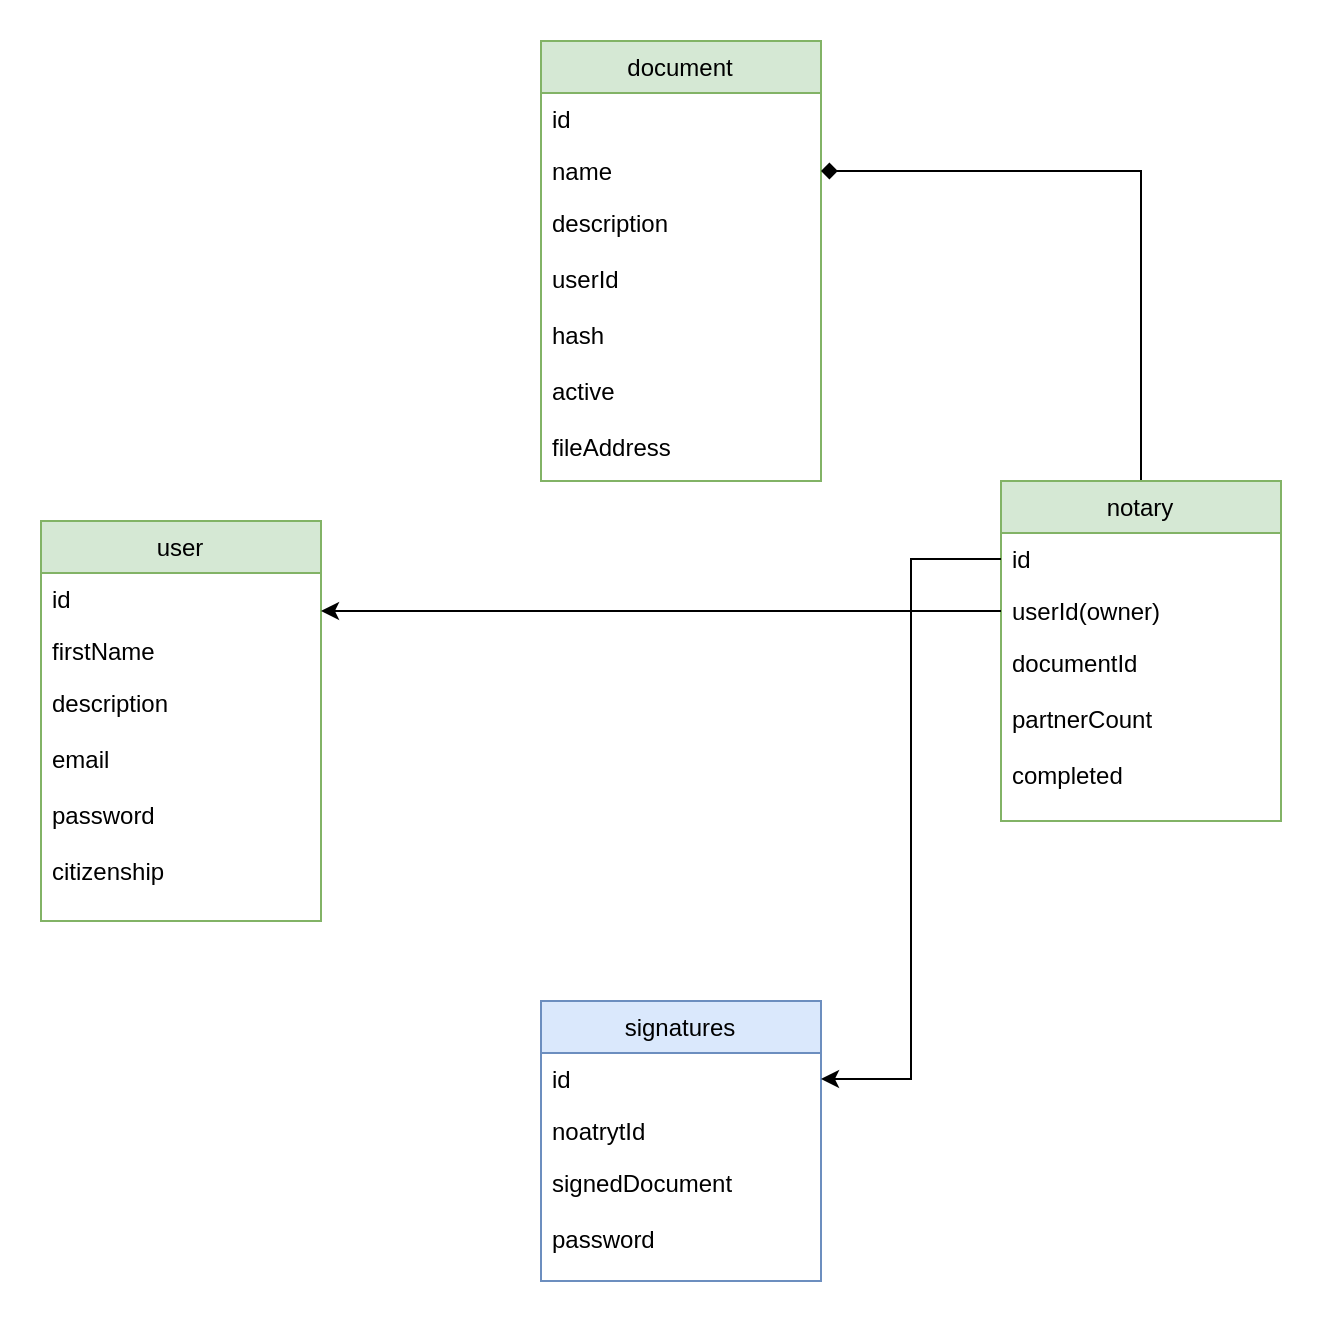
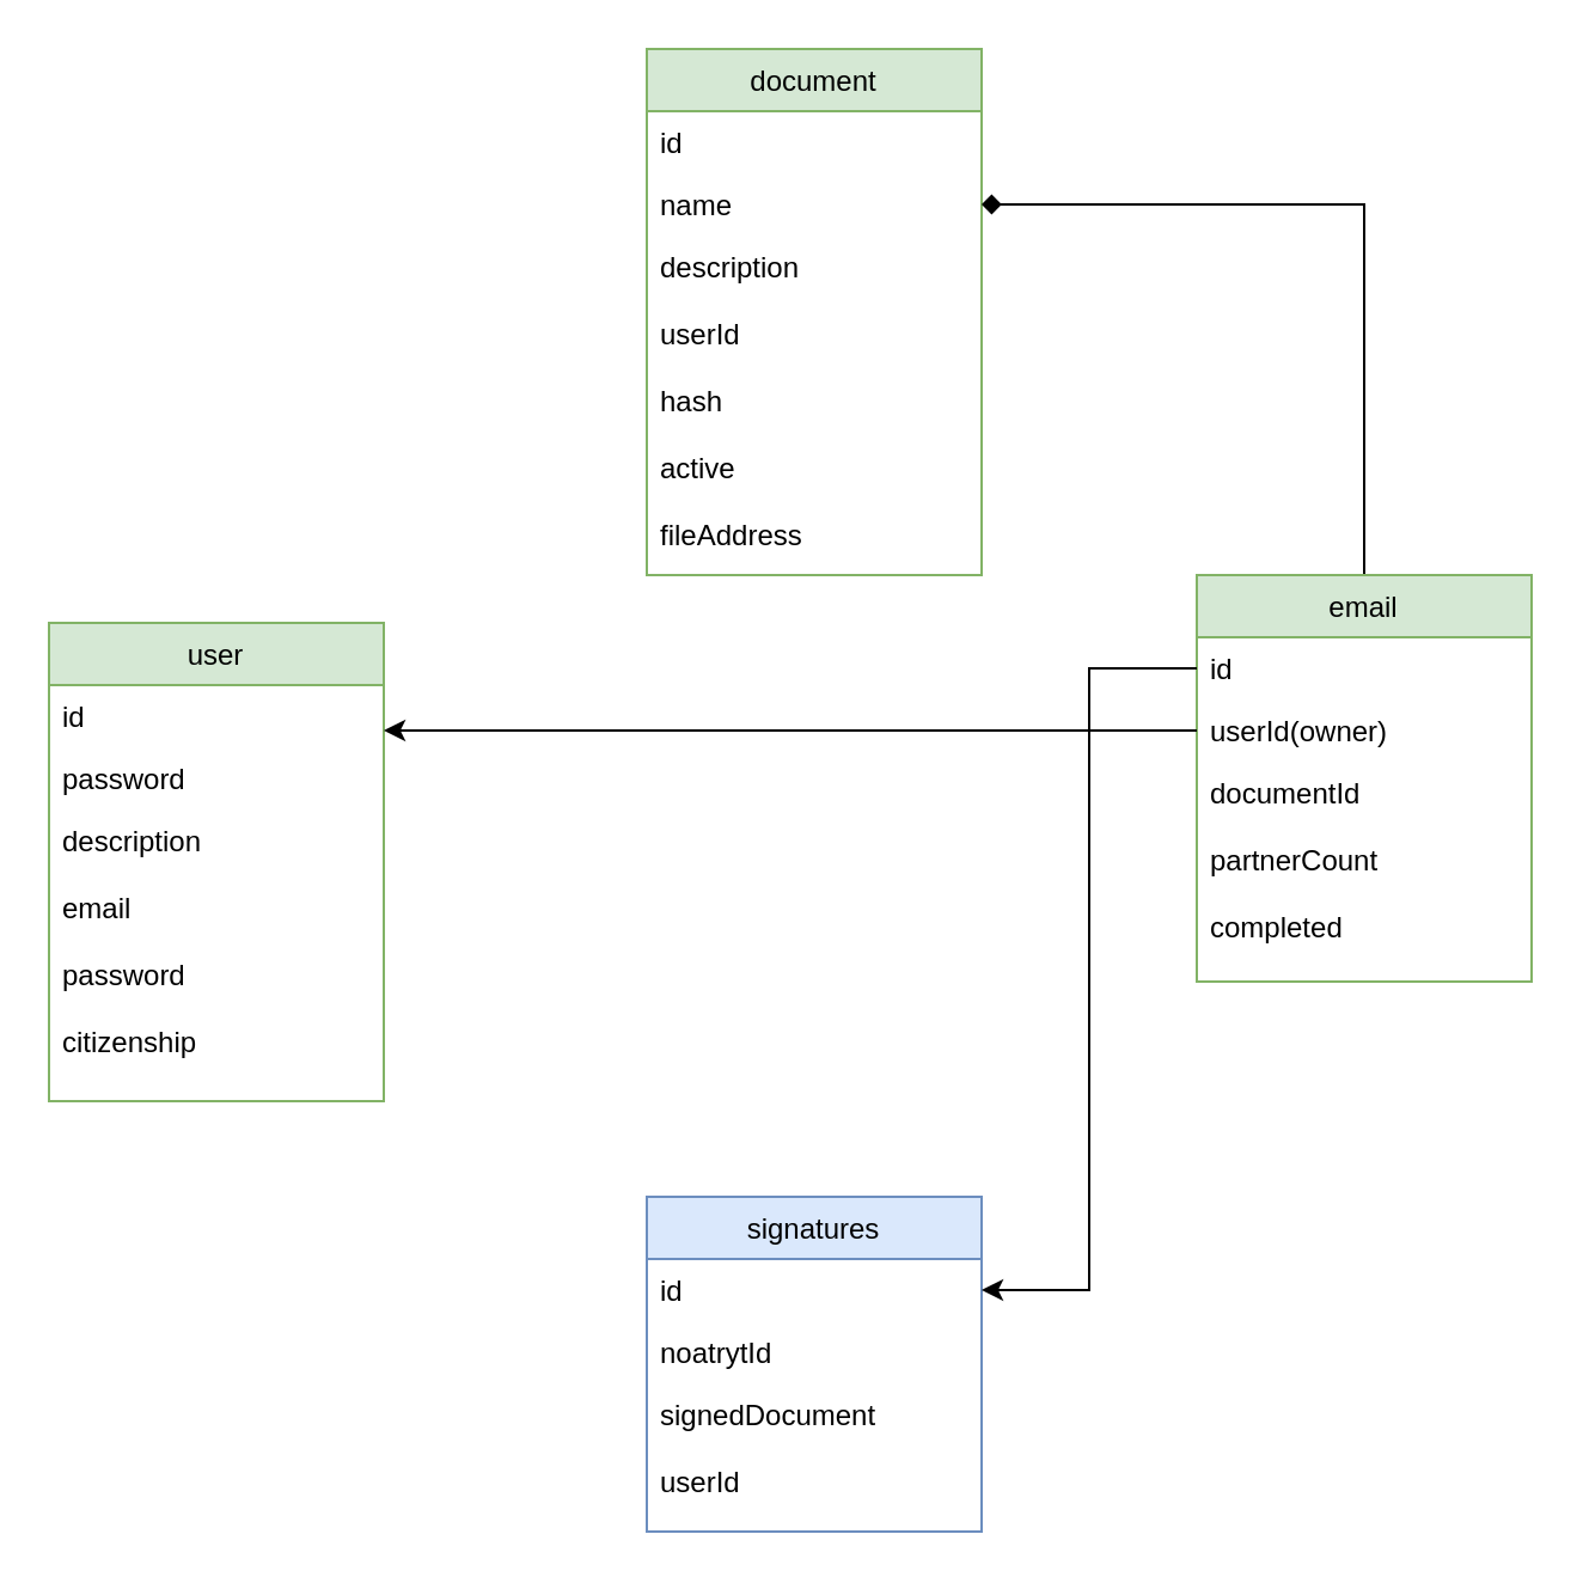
  <mxCell id="0" />
  <mxCell id="1" parent="0" />
  <mxCell id="2" value="document" style="swimlane;fontStyle=0;childLayout=stackLayout;horizontal=1;startSize=26;fillColor=#d5e8d4;horizontalStack=0;resizeParent=1;resizeParentMax=0;resizeLast=0;collapsible=1;marginBottom=0;strokeColor=#82b366;" parent="1" vertex="1"><mxGeometry x="270" y="20" width="140" height="220" as="geometry" /></mxCell>
  <mxCell id="3" value="id" style="text;strokeColor=none;fillColor=none;align=left;verticalAlign=top;spacingLeft=4;spacingRight=4;overflow=hidden;rotatable=0;points=[[0,0.5],[1,0.5]];portConstraint=eastwest;" parent="2" vertex="1"><mxGeometry y="26" width="140" height="26" as="geometry" /></mxCell>
  <mxCell id="4" value="name" style="text;strokeColor=none;fillColor=none;align=left;verticalAlign=top;spacingLeft=4;spacingRight=4;overflow=hidden;rotatable=0;points=[[0,0.5],[1,0.5]];portConstraint=eastwest;" parent="2" vertex="1"><mxGeometry y="52" width="140" height="26" as="geometry" /></mxCell>
  <mxCell id="5" value="description&#10;&#10;userId&#10;&#10;hash&#10;&#10;active&#10;&#10;fileAddress&#10;" style="text;strokeColor=none;fillColor=none;align=left;verticalAlign=top;spacingLeft=4;spacingRight=4;overflow=hidden;rotatable=0;points=[[0,0.5],[1,0.5]];portConstraint=eastwest;" parent="2" vertex="1"><mxGeometry y="78" width="140" height="142" as="geometry" /></mxCell>
  <mxCell id="6" value="user" style="swimlane;fontStyle=0;childLayout=stackLayout;horizontal=1;startSize=26;fillColor=#d5e8d4;horizontalStack=0;resizeParent=1;resizeParentMax=0;resizeLast=0;collapsible=1;marginBottom=0;strokeColor=#82b366;" parent="1" vertex="1"><mxGeometry x="20" y="260" width="140" height="200" as="geometry" /></mxCell>
  <mxCell id="7" value="id" style="text;strokeColor=none;fillColor=none;align=left;verticalAlign=top;spacingLeft=4;spacingRight=4;overflow=hidden;rotatable=0;points=[[0,0.5],[1,0.5]];portConstraint=eastwest;" parent="6" vertex="1"><mxGeometry y="26" width="140" height="26" as="geometry" /></mxCell>
- <mxCell id="8" value="firstName" style="text;strokeColor=none;fillColor=none;align=left;verticalAlign=top;spacingLeft=4;spacingRight=4;overflow=hidden;rotatable=0;points=[[0,0.5],[1,0.5]];portConstraint=eastwest;" parent="6" vertex="1"><mxGeometry y="52" width="140" height="26" as="geometry" /></mxCell>
+ <mxCell id="8" value="password" style="text;strokeColor=none;fillColor=none;align=left;verticalAlign=top;spacingLeft=4;spacingRight=4;overflow=hidden;rotatable=0;points=[[0,0.5],[1,0.5]];portConstraint=eastwest;" parent="6" vertex="1"><mxGeometry y="52" width="140" height="26" as="geometry" /></mxCell>
  <mxCell id="9" value="description&#10;&#10;email&#10;&#10;password&#10;&#10;citizenship" style="text;strokeColor=none;fillColor=none;align=left;verticalAlign=top;spacingLeft=4;spacingRight=4;overflow=hidden;rotatable=0;points=[[0,0.5],[1,0.5]];portConstraint=eastwest;" parent="6" vertex="1"><mxGeometry y="78" width="140" height="122" as="geometry" /></mxCell>
  <mxCell id="10" style="edgeStyle=orthogonalEdgeStyle;rounded=0;orthogonalLoop=1;jettySize=auto;html=1;entryX=1;entryY=0.5;entryDx=0;entryDy=0;endArrow=diamond;" parent="1" source="11" target="4" edge="1"><mxGeometry relative="1" as="geometry"><mxPoint x="640" y="165" as="targetPoint" /></mxGeometry></mxCell>
- <mxCell id="11" value="notary" style="swimlane;fontStyle=0;childLayout=stackLayout;horizontal=1;startSize=26;fillColor=#d5e8d4;horizontalStack=0;resizeParent=1;resizeParentMax=0;resizeLast=0;collapsible=1;marginBottom=0;strokeColor=#82b366;" parent="1" vertex="1"><mxGeometry x="500" y="240" width="140" height="170" as="geometry" /></mxCell>
+ <mxCell id="11" value="email" style="swimlane;fontStyle=0;childLayout=stackLayout;horizontal=1;startSize=26;fillColor=#d5e8d4;horizontalStack=0;resizeParent=1;resizeParentMax=0;resizeLast=0;collapsible=1;marginBottom=0;strokeColor=#82b366;" parent="1" vertex="1"><mxGeometry x="500" y="240" width="140" height="170" as="geometry" /></mxCell>
  <mxCell id="12" value="id" style="text;strokeColor=none;fillColor=none;align=left;verticalAlign=top;spacingLeft=4;spacingRight=4;overflow=hidden;rotatable=0;points=[[0,0.5],[1,0.5]];portConstraint=eastwest;" parent="11" vertex="1"><mxGeometry y="26" width="140" height="26" as="geometry" /></mxCell>
  <mxCell id="13" value="userId(owner)" style="text;strokeColor=none;fillColor=none;align=left;verticalAlign=top;spacingLeft=4;spacingRight=4;overflow=hidden;rotatable=0;points=[[0,0.5],[1,0.5]];portConstraint=eastwest;" parent="11" vertex="1"><mxGeometry y="52" width="140" height="26" as="geometry" /></mxCell>
  <mxCell id="14" value="documentId&#10;&#10;partnerCount&#10;&#10;completed&#10;&#10;" style="text;strokeColor=none;fillColor=none;align=left;verticalAlign=top;spacingLeft=4;spacingRight=4;overflow=hidden;rotatable=0;points=[[0,0.5],[1,0.5]];portConstraint=eastwest;" parent="11" vertex="1"><mxGeometry y="78" width="140" height="92" as="geometry" /></mxCell>
  <mxCell id="15" style="edgeStyle=orthogonalEdgeStyle;rounded=0;orthogonalLoop=1;jettySize=auto;html=1;" parent="1" source="13" target="7" edge="1"><mxGeometry relative="1" as="geometry"><Array as="points"><mxPoint x="310" y="305" /><mxPoint x="310" y="305" /></Array></mxGeometry></mxCell>
  <mxCell id="16" value="signatures" style="swimlane;fontStyle=0;childLayout=stackLayout;horizontal=1;startSize=26;fillColor=#dae8fc;horizontalStack=0;resizeParent=1;resizeParentMax=0;resizeLast=0;collapsible=1;marginBottom=0;strokeColor=#6c8ebf;" parent="1" vertex="1"><mxGeometry x="270" y="500" width="140" height="140" as="geometry" /></mxCell>
  <mxCell id="17" value="id" style="text;strokeColor=none;fillColor=none;align=left;verticalAlign=top;spacingLeft=4;spacingRight=4;overflow=hidden;rotatable=0;points=[[0,0.5],[1,0.5]];portConstraint=eastwest;" parent="16" vertex="1"><mxGeometry y="26" width="140" height="26" as="geometry" /></mxCell>
  <mxCell id="18" value="noatrytId" style="text;strokeColor=none;fillColor=none;align=left;verticalAlign=top;spacingLeft=4;spacingRight=4;overflow=hidden;rotatable=0;points=[[0,0.5],[1,0.5]];portConstraint=eastwest;" parent="16" vertex="1"><mxGeometry y="52" width="140" height="26" as="geometry" /></mxCell>
- <mxCell id="19" value="signedDocument&#10;&#10;password&#10;" style="text;strokeColor=none;fillColor=none;align=left;verticalAlign=top;spacingLeft=4;spacingRight=4;overflow=hidden;rotatable=0;points=[[0,0.5],[1,0.5]];portConstraint=eastwest;" parent="16" vertex="1"><mxGeometry y="78" width="140" height="62" as="geometry" /></mxCell>
+ <mxCell id="19" value="signedDocument&#10;&#10;userId&#10;" style="text;strokeColor=none;fillColor=none;align=left;verticalAlign=top;spacingLeft=4;spacingRight=4;overflow=hidden;rotatable=0;points=[[0,0.5],[1,0.5]];portConstraint=eastwest;" parent="16" vertex="1"><mxGeometry y="78" width="140" height="62" as="geometry" /></mxCell>
  <mxCell id="20" style="edgeStyle=orthogonalEdgeStyle;rounded=0;orthogonalLoop=1;jettySize=auto;html=1;entryX=1;entryY=0.5;entryDx=0;entryDy=0;" parent="1" source="12" target="17" edge="1"><mxGeometry relative="1" as="geometry" /></mxCell>
